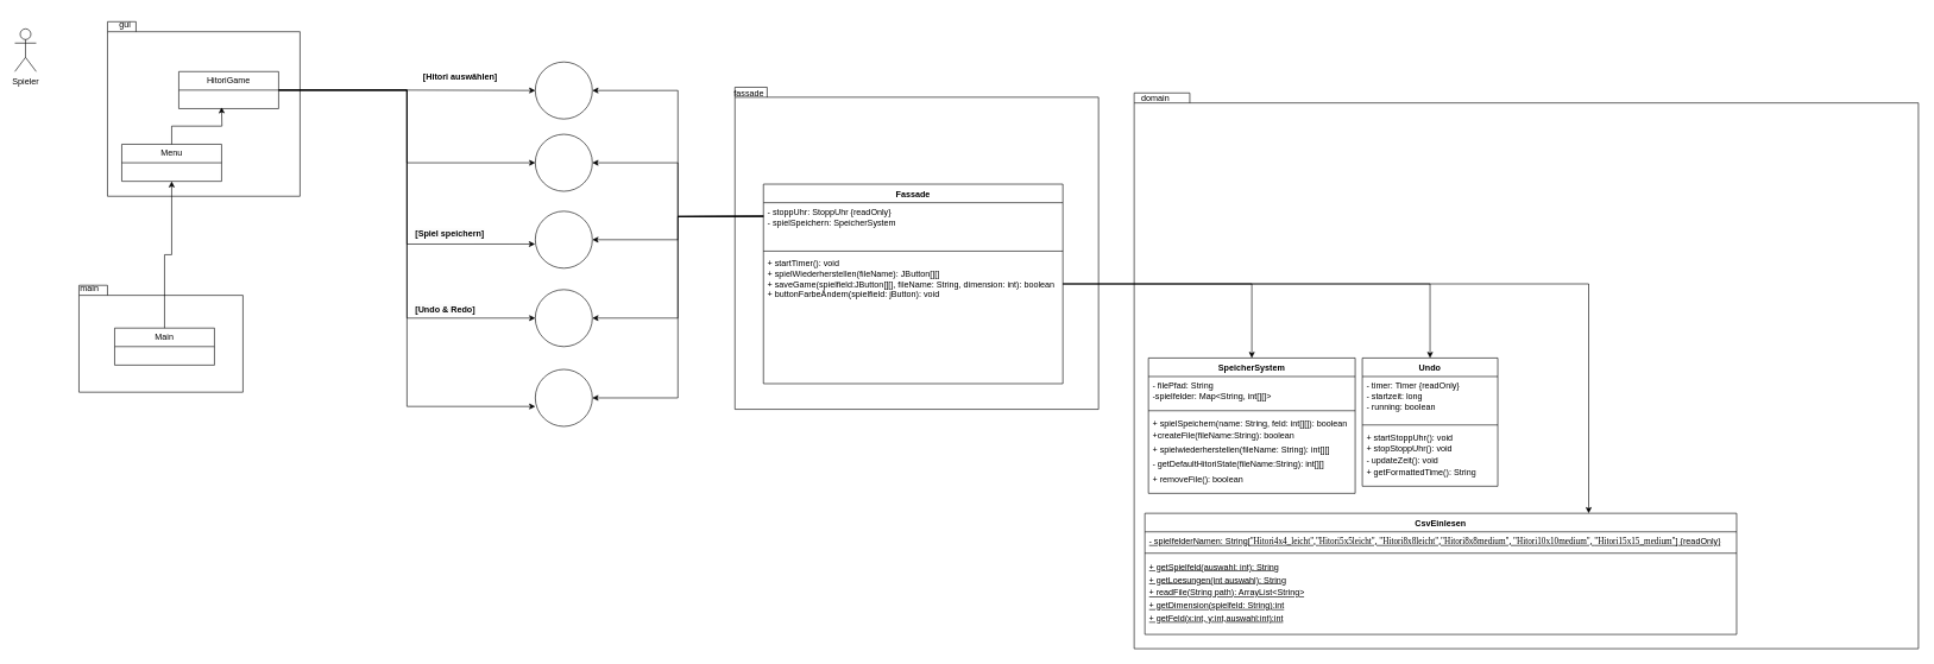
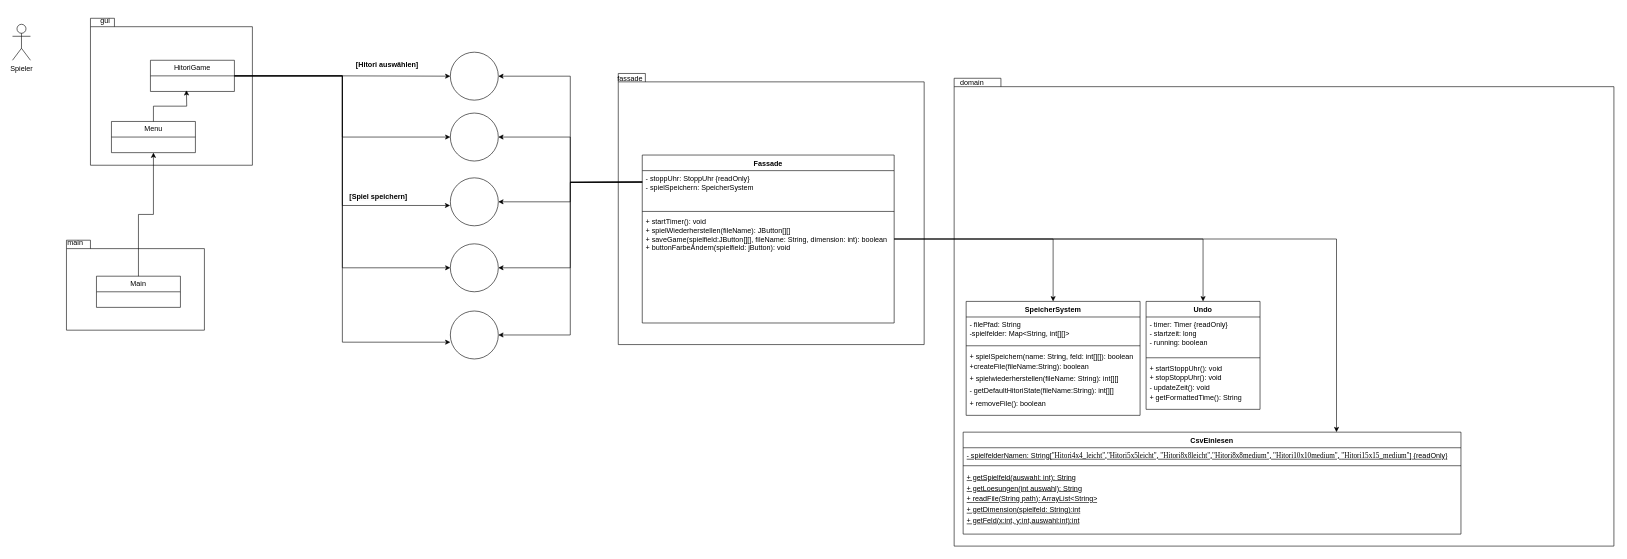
  <mxCell id="0" />
  <mxCell id="1" parent="0" />
  <mxCell id="2" value="" style="shape=folder;fontStyle=1;spacingTop=10;tabWidth=40;tabHeight=14;tabPosition=left;html=1;whiteSpace=wrap;" parent="1" vertex="1"><mxGeometry x="150" y="30" width="270" height="245" as="geometry" /></mxCell>
  <mxCell id="3" value="Spieler" style="shape=umlActor;verticalLabelPosition=bottom;verticalAlign=top;html=1;outlineConnect=0;" parent="1" vertex="1"><mxGeometry x="20" y="40" width="30" height="60" as="geometry" /></mxCell>
  <mxCell id="4" value="gui" style="text;html=1;align=center;verticalAlign=middle;whiteSpace=wrap;rounded=0;" parent="1" vertex="1"><mxGeometry x="140" y="20" width="70" height="30" as="geometry" /></mxCell>
  <mxCell id="5" value="" style="shape=folder;fontStyle=1;spacingTop=10;tabWidth=40;tabHeight=14;tabPosition=left;html=1;whiteSpace=wrap;" parent="1" vertex="1"><mxGeometry x="110" y="400" width="230" height="150" as="geometry" /></mxCell>
  <mxCell id="6" style="edgeStyle=orthogonalEdgeStyle;rounded=0;orthogonalLoop=1;jettySize=auto;html=1;entryX=0;entryY=0.5;entryDx=0;entryDy=0;" edge="1" parent="1" source="9" target="15"><mxGeometry relative="1" as="geometry" /></mxCell>
  <mxCell id="7" style="edgeStyle=orthogonalEdgeStyle;rounded=0;orthogonalLoop=1;jettySize=auto;html=1;entryX=0;entryY=0.5;entryDx=0;entryDy=0;" edge="1" parent="1" source="9" target="16"><mxGeometry relative="1" as="geometry" /></mxCell>
  <mxCell id="8" style="edgeStyle=orthogonalEdgeStyle;rounded=0;orthogonalLoop=1;jettySize=auto;html=1;entryX=0;entryY=0.5;entryDx=0;entryDy=0;" edge="1" parent="1" source="9" target="18"><mxGeometry relative="1" as="geometry" /></mxCell>
  <mxCell id="9" value="HitoriGame" style="swimlane;fontStyle=0;childLayout=stackLayout;horizontal=1;startSize=26;fillColor=none;horizontalStack=0;resizeParent=1;resizeParentMax=0;resizeLast=0;collapsible=1;marginBottom=0;whiteSpace=wrap;html=1;" parent="1" vertex="1"><mxGeometry x="250" y="100" width="140" height="52" as="geometry" /></mxCell>
  <mxCell id="10" style="edgeStyle=orthogonalEdgeStyle;rounded=0;orthogonalLoop=1;jettySize=auto;html=1;entryX=0.5;entryY=1;entryDx=0;entryDy=0;" parent="1" source="11" target="21" edge="1"><mxGeometry relative="1" as="geometry" /></mxCell>
  <mxCell id="11" value="Main" style="swimlane;fontStyle=0;childLayout=stackLayout;horizontal=1;startSize=26;fillColor=none;horizontalStack=0;resizeParent=1;resizeParentMax=0;resizeLast=0;collapsible=1;marginBottom=0;whiteSpace=wrap;html=1;" parent="1" vertex="1"><mxGeometry x="160" y="460" width="140" height="52" as="geometry" /></mxCell>
  <mxCell id="12" value="main" style="text;html=1;align=center;verticalAlign=middle;whiteSpace=wrap;rounded=0;" parent="1" vertex="1"><mxGeometry x="90" y="390" width="70" height="30" as="geometry" /></mxCell>
  <mxCell id="13" value="" style="shape=folder;fontStyle=1;spacingTop=10;tabWidth=40;tabHeight=14;tabPosition=left;html=1;whiteSpace=wrap;" parent="1" vertex="1"><mxGeometry x="1590" y="130" width="1100" height="780" as="geometry" /></mxCell>
  <mxCell id="14" value="domain" style="text;html=1;align=center;verticalAlign=middle;whiteSpace=wrap;rounded=0;" parent="1" vertex="1"><mxGeometry x="1590" y="122" width="60" height="30" as="geometry" /></mxCell>
  <mxCell id="15" value="" style="ellipse;whiteSpace=wrap;html=1;aspect=fixed;" parent="1" vertex="1"><mxGeometry x="750" y="86.5" width="80" height="80" as="geometry" /></mxCell>
  <mxCell id="16" value="" style="ellipse;whiteSpace=wrap;html=1;aspect=fixed;" parent="1" vertex="1"><mxGeometry x="750" y="188" width="80" height="80" as="geometry" /></mxCell>
  <mxCell id="17" value="" style="ellipse;whiteSpace=wrap;html=1;aspect=fixed;" parent="1" vertex="1"><mxGeometry x="750" y="296" width="80" height="80" as="geometry" /></mxCell>
  <mxCell id="18" value="" style="ellipse;whiteSpace=wrap;html=1;aspect=fixed;" parent="1" vertex="1"><mxGeometry x="750" y="406" width="80" height="80" as="geometry" /></mxCell>
  <mxCell id="19" value="" style="ellipse;whiteSpace=wrap;html=1;aspect=fixed;" parent="1" vertex="1"><mxGeometry x="750" y="518" width="80" height="80" as="geometry" /></mxCell>
  <mxCell id="20" style="edgeStyle=orthogonalEdgeStyle;rounded=0;orthogonalLoop=1;jettySize=auto;html=1;" parent="1" source="21" edge="1"><mxGeometry relative="1" as="geometry"><mxPoint x="310" y="150" as="targetPoint" /></mxGeometry></mxCell>
- <mxCell id="21" value="Menu" style="swimlane;fontStyle=0;childLayout=stackLayout;horizontal=1;startSize=26;fillColor=none;horizontalStack=0;resizeParent=1;resizeParentMax=0;resizeLast=0;collapsible=1;marginBottom=0;whiteSpace=wrap;html=1;" parent="1" vertex="1"><mxGeometry x="170" y="202" width="140" height="52" as="geometry" /></mxCell>
+ <mxCell id="21" value="Menu" style="swimlane;fontStyle=0;childLayout=stackLayout;horizontal=1;startSize=26;fillColor=none;horizontalStack=0;resizeParent=1;resizeParentMax=0;resizeLast=0;collapsible=1;marginBottom=0;whiteSpace=wrap;html=1;" parent="1" vertex="1"><mxGeometry x="185" y="202" width="140" height="52" as="geometry" /></mxCell>
  <mxCell id="22" value="" style="shape=folder;fontStyle=1;spacingTop=10;tabWidth=40;tabHeight=14;tabPosition=left;html=1;whiteSpace=wrap;" vertex="1" parent="1"><mxGeometry x="1030" y="122" width="510" height="452" as="geometry" /></mxCell>
  <mxCell id="23" value="fassade" style="text;html=1;align=center;verticalAlign=middle;whiteSpace=wrap;rounded=0;" vertex="1" parent="1"><mxGeometry x="1020" y="116" width="60" height="30" as="geometry" /></mxCell>
  <mxCell id="24" style="edgeStyle=orthogonalEdgeStyle;rounded=0;orthogonalLoop=1;jettySize=auto;html=1;entryX=1;entryY=0.5;entryDx=0;entryDy=0;" edge="1" parent="1" target="15"><mxGeometry relative="1" as="geometry"><mxPoint x="1070" y="303" as="sourcePoint" /></mxGeometry></mxCell>
  <mxCell id="25" style="edgeStyle=orthogonalEdgeStyle;rounded=0;orthogonalLoop=1;jettySize=auto;html=1;entryX=1;entryY=0.5;entryDx=0;entryDy=0;" edge="1" parent="1" target="16"><mxGeometry relative="1" as="geometry"><mxPoint x="1070" y="303" as="sourcePoint" /></mxGeometry></mxCell>
  <mxCell id="26" style="edgeStyle=orthogonalEdgeStyle;rounded=0;orthogonalLoop=1;jettySize=auto;html=1;entryX=1;entryY=0.5;entryDx=0;entryDy=0;" edge="1" parent="1" target="17"><mxGeometry relative="1" as="geometry"><mxPoint x="1070" y="303" as="sourcePoint" /></mxGeometry></mxCell>
  <mxCell id="27" style="edgeStyle=orthogonalEdgeStyle;rounded=0;orthogonalLoop=1;jettySize=auto;html=1;entryX=1;entryY=0.5;entryDx=0;entryDy=0;" edge="1" parent="1" target="18"><mxGeometry relative="1" as="geometry"><mxPoint x="1070" y="303" as="sourcePoint" /></mxGeometry></mxCell>
  <mxCell id="28" style="edgeStyle=orthogonalEdgeStyle;rounded=0;orthogonalLoop=1;jettySize=auto;html=1;entryX=1;entryY=0.5;entryDx=0;entryDy=0;" edge="1" parent="1" target="19"><mxGeometry relative="1" as="geometry"><mxPoint x="1070" y="303" as="sourcePoint" /></mxGeometry></mxCell>
  <mxCell id="29" style="edgeStyle=orthogonalEdgeStyle;rounded=0;orthogonalLoop=1;jettySize=auto;html=1;entryX=-0.004;entryY=0.576;entryDx=0;entryDy=0;entryPerimeter=0;" edge="1" parent="1" source="9" target="17"><mxGeometry relative="1" as="geometry" /></mxCell>
  <mxCell id="30" style="edgeStyle=orthogonalEdgeStyle;rounded=0;orthogonalLoop=1;jettySize=auto;html=1;entryX=0;entryY=0.65;entryDx=0;entryDy=0;entryPerimeter=0;" edge="1" parent="1" source="9" target="19"><mxGeometry relative="1" as="geometry" /></mxCell>
  <mxCell id="31" value="CsvEinlesen" style="swimlane;fontStyle=1;align=center;verticalAlign=top;childLayout=stackLayout;horizontal=1;startSize=26;horizontalStack=0;resizeParent=1;resizeParentMax=0;resizeLast=0;collapsible=1;marginBottom=0;whiteSpace=wrap;html=1;" vertex="1" parent="1"><mxGeometry x="1605" y="720" width="830" height="170" as="geometry" /></mxCell>
  <mxCell id="32" value="&lt;u&gt;- spielfelderNamen: String[&lt;font style=&quot;&quot;&gt;&lt;font style=&quot;&quot;&gt;&lt;strong style=&quot;text-wrap-mode: nowrap; background-color: initial;&quot;&gt;&lt;font style=&quot;&quot; color=&quot;#000000&quot;&gt;&lt;font style=&quot;&quot; face=&quot;Liberation Serif, serif&quot;&gt;&lt;font style=&quot;&quot;&gt;&lt;span style=&quot;font-weight: normal; line-height: 6px;&quot;&gt;&quot;Hitori4x4_leicht&quot;,&quot;&lt;/span&gt;&lt;/font&gt;&lt;/font&gt;&lt;/font&gt;&lt;/strong&gt;&lt;strong style=&quot;text-wrap-mode: nowrap; background-color: initial;&quot;&gt;&lt;font color=&quot;#000000&quot;&gt;&lt;font face=&quot;Liberation Serif, serif&quot;&gt;&lt;span style=&quot;font-weight: normal; line-height: 6px;&quot;&gt;Hitori5x5leicht&quot;, &quot;Hitori8x8leicht&quot;,&lt;/span&gt;&lt;/font&gt;&lt;/font&gt;&lt;/strong&gt;&lt;strong style=&quot;text-wrap-mode: nowrap; background-color: initial;&quot;&gt;&lt;font color=&quot;#000000&quot;&gt;&lt;font face=&quot;Liberation Serif, serif&quot;&gt;&lt;span style=&quot;font-weight: normal; line-height: 6px;&quot;&gt;&quot;Hitori8x8medium&quot;, &quot;Hitori10x10medium&quot;,&amp;nbsp;&lt;/span&gt;&lt;/font&gt;&lt;/font&gt;&lt;/strong&gt;&lt;/font&gt;&lt;strong style=&quot;text-wrap-mode: nowrap; background-color: initial;&quot;&gt;&lt;font style=&quot;&quot;&gt;&lt;font style=&quot;&quot; color=&quot;#000000&quot;&gt;&lt;font style=&quot;&quot; face=&quot;Liberation Serif, serif&quot;&gt;&lt;strong style=&quot;background-color: initial; font-family: Helvetica;&quot;&gt;&lt;font style=&quot;&quot; color=&quot;#000000&quot;&gt;&lt;font style=&quot;&quot; face=&quot;Liberation Serif, serif&quot;&gt;&lt;span style=&quot;font-weight: normal; line-height: 6px;&quot;&gt;&lt;font style=&quot;&quot;&gt;&quot;Hitori15x15_medium&lt;/font&gt;&quot;&lt;/span&gt;&lt;/font&gt;&lt;/font&gt;&lt;/strong&gt;&lt;/font&gt;&lt;/font&gt;&lt;/font&gt;&lt;/strong&gt;&lt;/font&gt;&lt;font style=&quot;&quot;&gt;]&lt;/font&gt; {readOnly}&lt;/u&gt;" style="text;strokeColor=none;fillColor=none;align=left;verticalAlign=top;spacingLeft=4;spacingRight=4;overflow=hidden;rotatable=0;points=[[0,0.5],[1,0.5]];portConstraint=eastwest;whiteSpace=wrap;html=1;" vertex="1" parent="31"><mxGeometry y="26" width="830" height="26" as="geometry" /></mxCell>
  <mxCell id="33" value="" style="line;strokeWidth=1;fillColor=none;align=left;verticalAlign=middle;spacingTop=-1;spacingLeft=3;spacingRight=3;rotatable=0;labelPosition=right;points=[];portConstraint=eastwest;strokeColor=inherit;" vertex="1" parent="31"><mxGeometry y="52" width="830" height="8" as="geometry" /></mxCell>
  <mxCell id="34" value="&lt;u style=&quot;line-height: 150%;&quot;&gt;+ getSpielfeld(auswahl: int): String&lt;/u&gt;&lt;div style=&quot;line-height: 150%;&quot;&gt;&lt;u&gt;+ getLoesungen(int auswahl): String&lt;/u&gt;&lt;/div&gt;&lt;div style=&quot;line-height: 150%;&quot;&gt;&lt;u&gt;+ readFile(String path): ArrayList&amp;lt;String&amp;gt;&lt;/u&gt;&lt;/div&gt;&lt;div style=&quot;line-height: 150%;&quot;&gt;&lt;u&gt;+ getDimension(spielfeld: String):int&lt;/u&gt;&lt;/div&gt;&lt;div style=&quot;line-height: 150%;&quot;&gt;&lt;u&gt;+ getFeld(x:int, y:int,auswahl:int):int&lt;/u&gt;&lt;/div&gt;" style="text;strokeColor=none;fillColor=none;align=left;verticalAlign=top;spacingLeft=4;spacingRight=4;overflow=hidden;rotatable=0;points=[[0,0.5],[1,0.5]];portConstraint=eastwest;whiteSpace=wrap;html=1;" vertex="1" parent="31"><mxGeometry y="60" width="830" height="110" as="geometry" /></mxCell>
  <mxCell id="35" value="SpeicherSystem" style="swimlane;fontStyle=1;align=center;verticalAlign=top;childLayout=stackLayout;horizontal=1;startSize=26;horizontalStack=0;resizeParent=1;resizeParentMax=0;resizeLast=0;collapsible=1;marginBottom=0;whiteSpace=wrap;html=1;" vertex="1" parent="1"><mxGeometry x="1610" y="502" width="290" height="190" as="geometry" /></mxCell>
  <mxCell id="36" value="- filePfad: String&lt;div&gt;-spielfelder: Map&amp;lt;String, int[][]&amp;gt;&lt;/div&gt;" style="text;strokeColor=none;fillColor=none;align=left;verticalAlign=top;spacingLeft=4;spacingRight=4;overflow=hidden;rotatable=0;points=[[0,0.5],[1,0.5]];portConstraint=eastwest;whiteSpace=wrap;html=1;" vertex="1" parent="35"><mxGeometry y="26" width="290" height="44" as="geometry" /></mxCell>
  <mxCell id="37" value="" style="line;strokeWidth=1;fillColor=none;align=left;verticalAlign=middle;spacingTop=-1;spacingLeft=3;spacingRight=3;rotatable=0;labelPosition=right;points=[];portConstraint=eastwest;strokeColor=inherit;" vertex="1" parent="35"><mxGeometry y="70" width="290" height="8" as="geometry" /></mxCell>
  <mxCell id="38" value="+ spielSpeichern(name: String, feld: int[][]): boolean&lt;div style=&quot;line-height: 170%;&quot;&gt;+createFile(fileName:String): boolean&lt;/div&gt;&lt;div style=&quot;line-height: 170%;&quot;&gt;+ spielwiederherstellen(fileName: String): int[][]&lt;/div&gt;&lt;div style=&quot;line-height: 170%;&quot;&gt;- getDefaultHitoriState(fileName:String): int[][]&lt;/div&gt;&lt;div style=&quot;line-height: 170%;&quot;&gt;+ removeFile(): boolean&lt;/div&gt;" style="text;strokeColor=none;fillColor=none;align=left;verticalAlign=top;spacingLeft=4;spacingRight=4;overflow=hidden;rotatable=0;points=[[0,0.5],[1,0.5]];portConstraint=eastwest;whiteSpace=wrap;html=1;" vertex="1" parent="35"><mxGeometry y="78" width="290" height="112" as="geometry" /></mxCell>
  <mxCell id="39" value="Undo" style="swimlane;fontStyle=1;align=center;verticalAlign=top;childLayout=stackLayout;horizontal=1;startSize=26;horizontalStack=0;resizeParent=1;resizeParentMax=0;resizeLast=0;collapsible=1;marginBottom=0;whiteSpace=wrap;html=1;" vertex="1" parent="1"><mxGeometry x="1910" y="502" width="190" height="180" as="geometry" /></mxCell>
  <mxCell id="40" value="- timer: Timer {readOnly}&lt;div&gt;- startzeit: long&lt;/div&gt;&lt;div&gt;- running: boolean&lt;/div&gt;" style="text;strokeColor=none;fillColor=none;align=left;verticalAlign=top;spacingLeft=4;spacingRight=4;overflow=hidden;rotatable=0;points=[[0,0.5],[1,0.5]];portConstraint=eastwest;whiteSpace=wrap;html=1;" vertex="1" parent="39"><mxGeometry y="26" width="190" height="64" as="geometry" /></mxCell>
  <mxCell id="41" value="" style="line;strokeWidth=1;fillColor=none;align=left;verticalAlign=middle;spacingTop=-1;spacingLeft=3;spacingRight=3;rotatable=0;labelPosition=right;points=[];portConstraint=eastwest;strokeColor=inherit;" vertex="1" parent="39"><mxGeometry y="90" width="190" height="8" as="geometry" /></mxCell>
  <mxCell id="42" value="+ startStoppUhr(): void&lt;div style=&quot;line-height: 140%;&quot;&gt;+ stopStoppUhr(): void&lt;br&gt;&lt;div&gt;- updateZeit(): void&lt;/div&gt;&lt;/div&gt;&lt;div style=&quot;line-height: 140%;&quot;&gt;+ getFormattedTime(): String&lt;/div&gt;&lt;div&gt;&lt;br&gt;&lt;/div&gt;" style="text;strokeColor=none;fillColor=none;align=left;verticalAlign=top;spacingLeft=4;spacingRight=4;overflow=hidden;rotatable=0;points=[[0,0.5],[1,0.5]];portConstraint=eastwest;whiteSpace=wrap;html=1;" vertex="1" parent="39"><mxGeometry y="98" width="190" height="82" as="geometry" /></mxCell>
  <mxCell id="43" value="&lt;b&gt;[Hitori auswählen]&lt;/b&gt;" style="text;html=1;align=center;verticalAlign=middle;whiteSpace=wrap;rounded=0;" vertex="1" parent="1"><mxGeometry x="580" y="92" width="130" height="30" as="geometry" /></mxCell>
  <mxCell id="44" value="&lt;b style=&quot;forced-color-adjust: none; color: rgb(0, 0, 0); font-family: Helvetica; font-size: 12px; font-style: normal; font-variant-ligatures: normal; font-variant-caps: normal; letter-spacing: normal; orphans: 2; text-align: center; text-indent: 0px; text-transform: none; widows: 2; word-spacing: 0px; -webkit-text-stroke-width: 0px; white-space: normal; background-color: rgb(251, 251, 251); text-decoration-thickness: initial; text-decoration-style: initial; text-decoration-color: initial;&quot;&gt;[Spiel speichern]&lt;/b&gt;" style="text;whiteSpace=wrap;html=1;" vertex="1" parent="1"><mxGeometry x="580" y="314" width="150" height="40" as="geometry" /></mxCell>
- <mxCell id="45" value="&lt;b style=&quot;forced-color-adjust: none; color: rgb(0, 0, 0); font-family: Helvetica; font-size: 12px; font-style: normal; font-variant-ligatures: normal; font-variant-caps: normal; letter-spacing: normal; orphans: 2; text-align: center; text-indent: 0px; text-transform: none; widows: 2; word-spacing: 0px; -webkit-text-stroke-width: 0px; white-space: normal; background-color: rgb(251, 251, 251); text-decoration-thickness: initial; text-decoration-style: initial; text-decoration-color: initial;&quot;&gt;[Undo &amp;amp; Redo]&lt;/b&gt;" style="text;whiteSpace=wrap;html=1;" vertex="1" parent="1"><mxGeometry x="580" y="420" width="150" height="40" as="geometry" /></mxCell>
  <mxCell id="46" style="edgeStyle=orthogonalEdgeStyle;rounded=0;orthogonalLoop=1;jettySize=auto;html=1;entryX=0.5;entryY=0;entryDx=0;entryDy=0;" edge="1" parent="1" source="49" target="35"><mxGeometry relative="1" as="geometry" /></mxCell>
  <mxCell id="47" style="edgeStyle=orthogonalEdgeStyle;rounded=0;orthogonalLoop=1;jettySize=auto;html=1;entryX=0.5;entryY=0;entryDx=0;entryDy=0;" edge="1" parent="1" source="49" target="39"><mxGeometry relative="1" as="geometry" /></mxCell>
  <mxCell id="48" style="edgeStyle=orthogonalEdgeStyle;rounded=0;orthogonalLoop=1;jettySize=auto;html=1;entryX=0.75;entryY=0;entryDx=0;entryDy=0;" edge="1" parent="1" source="49" target="31"><mxGeometry relative="1" as="geometry" /></mxCell>
  <mxCell id="49" value="Fassade" style="swimlane;fontStyle=1;align=center;verticalAlign=top;childLayout=stackLayout;horizontal=1;startSize=26;horizontalStack=0;resizeParent=1;resizeParentMax=0;resizeLast=0;collapsible=1;marginBottom=0;whiteSpace=wrap;html=1;" vertex="1" parent="1"><mxGeometry x="1070" y="258" width="420" height="280" as="geometry" /></mxCell>
  <mxCell id="50" value="- stoppUhr: StoppUhr {readOnly}&lt;div&gt;- spielSpeichern: SpeicherSystem&lt;/div&gt;" style="text;strokeColor=none;fillColor=none;align=left;verticalAlign=top;spacingLeft=4;spacingRight=4;overflow=hidden;rotatable=0;points=[[0,0.5],[1,0.5]];portConstraint=eastwest;whiteSpace=wrap;html=1;" vertex="1" parent="49"><mxGeometry y="26" width="420" height="64" as="geometry" /></mxCell>
  <mxCell id="51" value="" style="line;strokeWidth=1;fillColor=none;align=left;verticalAlign=middle;spacingTop=-1;spacingLeft=3;spacingRight=3;rotatable=0;labelPosition=right;points=[];portConstraint=eastwest;strokeColor=inherit;" vertex="1" parent="49"><mxGeometry y="90" width="420" height="8" as="geometry" /></mxCell>
  <mxCell id="52" value="+ startTimer(): void&lt;div&gt;+ spielWiederherstellen(fileName): JButton[][]&lt;/div&gt;&lt;div&gt;+ saveGame(spielfield:JButton[][], fileName: String, dimension: int): boolean&lt;/div&gt;&lt;div&gt;+ buttonFarbeÄndern(spielfield: jButton): void&lt;/div&gt;&lt;div&gt;&lt;br&gt;&lt;/div&gt;" style="text;strokeColor=none;fillColor=none;align=left;verticalAlign=top;spacingLeft=4;spacingRight=4;overflow=hidden;rotatable=0;points=[[0,0.5],[1,0.5]];portConstraint=eastwest;whiteSpace=wrap;html=1;" vertex="1" parent="49"><mxGeometry y="98" width="420" height="182" as="geometry" /></mxCell>
